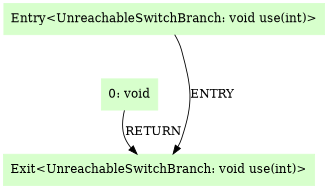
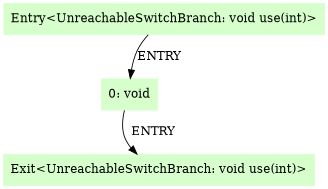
  digraph {
    node [color=".3 .2 1.0" shape=box style=filled]
    n1 [label="Entry<UnreachableSwitchBranch: void use(int)>"]
    n2 [label="0: void"]
    n3 [label="Exit<UnreachableSwitchBranch: void use(int)>"]
-   n1 -> n3 [label=ENTRY]
-   n2 -> n3 [label=RETURN]
+   n1 -> n2 [label=ENTRY]
+   n2 -> n3 [label=ENTRY]
  }
